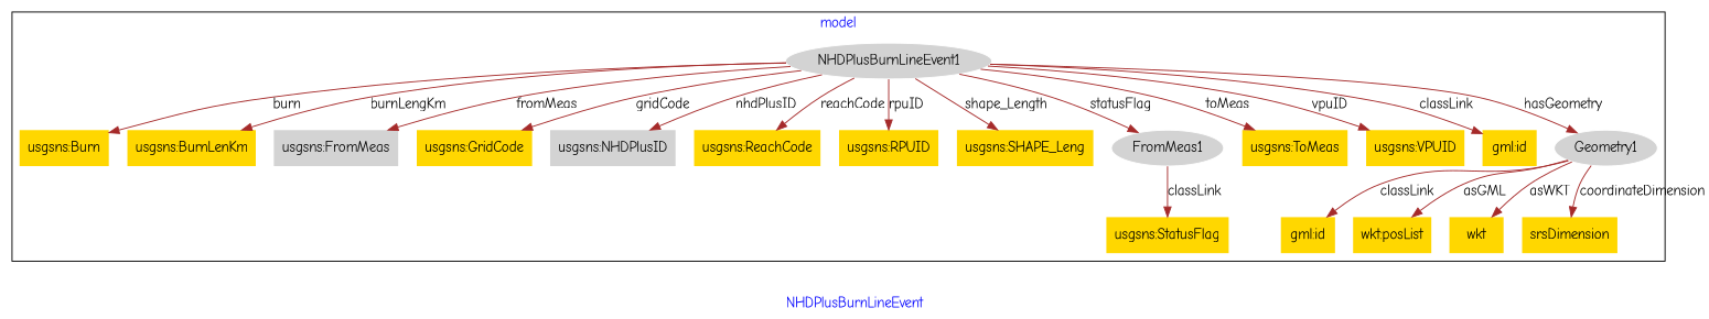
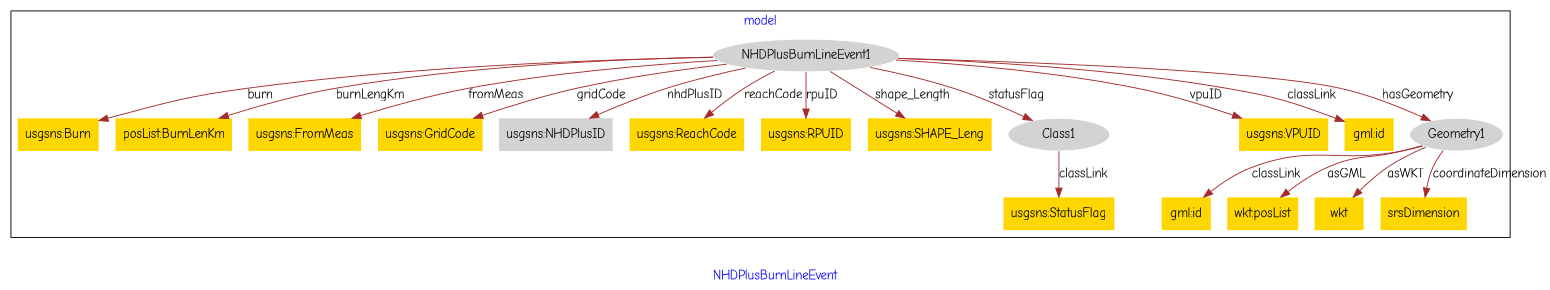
  digraph {
    fontcolor=blue
    fontname="Comic Neue"
    label=NHDPlusBurnLineEvent
    remincross=true
    node [fillcolor=gold fontname="Comic Neue" style=filled shape=plaintext]
    edge [color=brown fontcolor=black fontname="Comic Neue"]
    n1 [color=white fillcolor=lightgray label=NHDPlusBurnLineEvent1 shape=""]
    n2 [label="usgsns:Burn"]
-   n3 [label="usgsns:BurnLenKm"]
-   n4 [fillcolor=lightgray label="usgsns:FromMeas"]
+   n3 [label="posList:BurnLenKm"]
+   n4 [label="usgsns:FromMeas"]
    n5 [label="usgsns:GridCode"]
    n6 [fillcolor=lightgray label="usgsns:NHDPlusID"]
    n7 [label="usgsns:ReachCode"]
    n8 [label="usgsns:RPUID"]
    n9 [label="usgsns:SHAPE_Leng"]
-   n10 [color=white fillcolor=lightgray label=FromMeas1 shape=""]
-   n11 [label="usgsns:ToMeas"]
+   n10 [color=white fillcolor=lightgray label=Class1 shape=""]
    n12 [label="usgsns:VPUID"]
    n13 [label="gml:id"]
    n14 [color=white fillcolor=lightgray label=Geometry1 shape=""]
    n15 [label="gml:id"]
    n16 [label="wkt:posList"]
    n17 [label=wkt]
    n18 [label=srsDimension]
    n19 [label="usgsns:StatusFlag"]
    subgraph cluster_1 {
      label=model
      n1
      n2
      n3
      n4
      n5
      n6
      n7
      n8
      n9
      n10
-     n11
      n12
      n13
      n14
      n15
      n16
      n17
      n18
      n19
    }
    n1 -> n2 [label=burn]
    n1 -> n3 [label=burnLengKm]
    n1 -> n4 [label=fromMeas]
    n1 -> n5 [label=gridCode]
    n1 -> n6 [label=nhdPlusID]
    n1 -> n7 [label=reachCode]
    n1 -> n8 [label=rpuID]
    n1 -> n9 [label=shape_Length]
    n1 -> n10 [label=statusFlag]
-   n1 -> n11 [label=toMeas]
    n1 -> n12 [label=vpuID]
    n1 -> n13 [label=classLink]
    n1 -> n14 [label=hasGeometry]
    n10 -> n19 [label=classLink]
    n14 -> n15 [label=classLink]
    n14 -> n16 [label=asGML]
    n14 -> n17 [label=asWKT]
    n14 -> n18 [label=coordinateDimension]
  }
